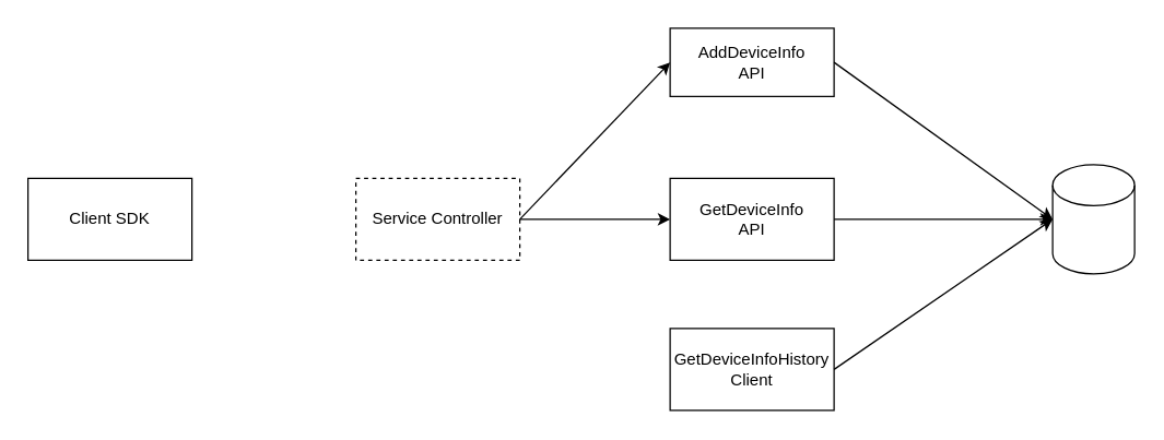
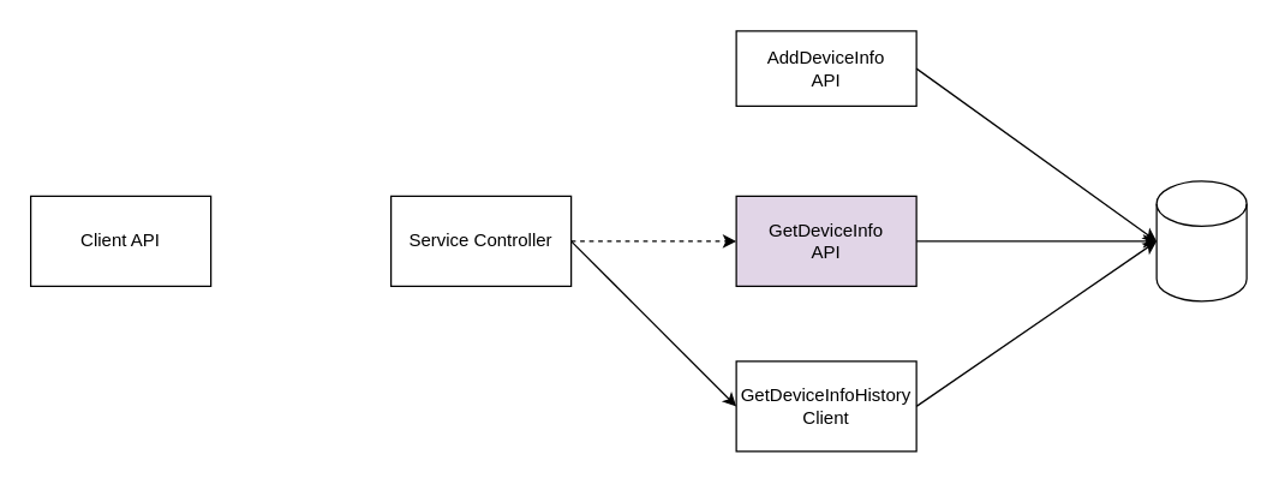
  <mxCell id="0" />
  <mxCell id="1" parent="0" />
- <mxCell id="2" value="Client SDK" style="rounded=0;whiteSpace=wrap;html=1;" vertex="1" parent="1"><mxGeometry x="20" y="130" width="120" height="60" as="geometry" /></mxCell>
- <mxCell id="3" value="Service Controller" style="rounded=0;whiteSpace=wrap;html=1;dashed=1;" vertex="1" parent="1"><mxGeometry x="260" y="130" width="120" height="60" as="geometry" /></mxCell>
+ <mxCell id="2" value="Client API" style="rounded=0;whiteSpace=wrap;html=1;" vertex="1" parent="1"><mxGeometry x="20" y="130" width="120" height="60" as="geometry" /></mxCell>
+ <mxCell id="3" value="Service Controller" style="rounded=0;whiteSpace=wrap;html=1;" vertex="1" parent="1"><mxGeometry x="260" y="130" width="120" height="60" as="geometry" /></mxCell>
  <mxCell id="4" value="AddDeviceInfo&lt;br&gt;API" style="rounded=0;whiteSpace=wrap;html=1;" vertex="1" parent="1"><mxGeometry x="490" y="20" width="120" height="50" as="geometry" /></mxCell>
- <mxCell id="5" value="GetDeviceInfo&lt;br&gt;API" style="rounded=0;whiteSpace=wrap;html=1;" vertex="1" parent="1"><mxGeometry x="490" y="130" width="120" height="60" as="geometry" /></mxCell>
+ <mxCell id="5" value="GetDeviceInfo&lt;br&gt;API" style="rounded=0;whiteSpace=wrap;html=1;fillColor=#e1d5e7;" vertex="1" parent="1"><mxGeometry x="490" y="130" width="120" height="60" as="geometry" /></mxCell>
  <mxCell id="6" value="GetDeviceInfoHistory&lt;br&gt;Client" style="rounded=0;whiteSpace=wrap;html=1;" vertex="1" parent="1"><mxGeometry x="490" y="240" width="120" height="60" as="geometry" /></mxCell>
- <mxCell id="7" value="" style="endArrow=classic;html=1;rounded=0;entryX=0;entryY=0.5;entryDx=0;entryDy=0;exitX=1;exitY=0.5;exitDx=0;exitDy=0;" edge="1" parent="1" source="3" target="4"><mxGeometry width="50" height="50" relative="1" as="geometry"><mxPoint x="330" y="200" as="sourcePoint" /><mxPoint x="380" y="150" as="targetPoint" /></mxGeometry></mxCell>
- <mxCell id="9" value="" style="endArrow=classic;html=1;rounded=0;entryX=0;entryY=0.5;entryDx=0;entryDy=0;exitX=1;exitY=0.5;exitDx=0;exitDy=0;" edge="1" parent="1" source="3" target="5"><mxGeometry width="50" height="50" relative="1" as="geometry"><mxPoint x="330" y="200" as="sourcePoint" /><mxPoint x="380" y="150" as="targetPoint" /></mxGeometry></mxCell>
+ <mxCell id="8" value="" style="endArrow=classic;html=1;rounded=0;exitX=1;exitY=0.5;exitDx=0;exitDy=0;entryX=0;entryY=0.5;entryDx=0;entryDy=0;" edge="1" parent="1" source="3" target="6"><mxGeometry width="50" height="50" relative="1" as="geometry"><mxPoint x="330" y="200" as="sourcePoint" /><mxPoint x="380" y="150" as="targetPoint" /></mxGeometry></mxCell>
+ <mxCell id="9" value="" style="endArrow=classic;html=1;rounded=0;entryX=0;entryY=0.5;entryDx=0;entryDy=0;exitX=1;exitY=0.5;exitDx=0;exitDy=0;dashed=1;" edge="1" parent="1" source="3" target="5"><mxGeometry width="50" height="50" relative="1" as="geometry"><mxPoint x="330" y="200" as="sourcePoint" /><mxPoint x="380" y="150" as="targetPoint" /></mxGeometry></mxCell>
  <mxCell id="10" value="" style="shape=cylinder3;whiteSpace=wrap;html=1;boundedLbl=1;backgroundOutline=1;size=15;" vertex="1" parent="1"><mxGeometry x="770" y="120" width="60" height="80" as="geometry" /></mxCell>
  <mxCell id="11" value="" style="endArrow=classic;html=1;rounded=0;exitX=1;exitY=0.5;exitDx=0;exitDy=0;" edge="1" parent="1" source="4"><mxGeometry width="50" height="50" relative="1" as="geometry"><mxPoint x="330" y="200" as="sourcePoint" /><mxPoint x="770" y="160" as="targetPoint" /></mxGeometry></mxCell>
  <mxCell id="12" value="" style="endArrow=classic;html=1;rounded=0;exitX=1;exitY=0.5;exitDx=0;exitDy=0;entryX=0;entryY=0.5;entryDx=0;entryDy=0;entryPerimeter=0;" edge="1" parent="1" source="5" target="10"><mxGeometry width="50" height="50" relative="1" as="geometry"><mxPoint x="330" y="200" as="sourcePoint" /><mxPoint x="380" y="150" as="targetPoint" /></mxGeometry></mxCell>
  <mxCell id="13" value="" style="endArrow=classic;html=1;rounded=0;exitX=1;exitY=0.5;exitDx=0;exitDy=0;" edge="1" parent="1" source="6"><mxGeometry width="50" height="50" relative="1" as="geometry"><mxPoint x="330" y="200" as="sourcePoint" /><mxPoint x="770" y="160" as="targetPoint" /></mxGeometry></mxCell>
